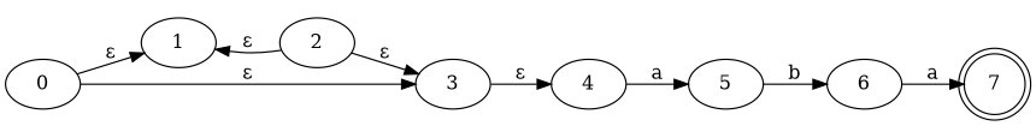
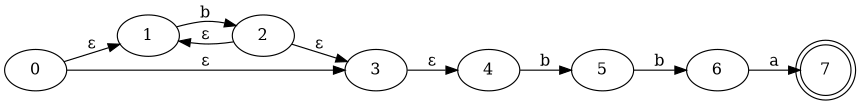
  digraph {
    rankdir=LR
    n1 [label=0]
    n2 [label=1]
    n3 [label=3]
    n4 [label=2]
    n5 [label=4]
    n6 [label=5]
    n7 [label=6]
    n8 [label=7 shape=doublecircle]
    n1 -> n2 [label="ε"]
    n1 -> n3 [label="ε"]
+   n2 -> n4 [label=b]
    n3 -> n5 [label="ε"]
    n4 -> n2 [label="ε"]
    n4 -> n3 [label="ε"]
-   n5 -> n6 [label=a]
+   n5 -> n6 [label=b]
    n6 -> n7 [label=b]
    n7 -> n8 [label=a]
  }
